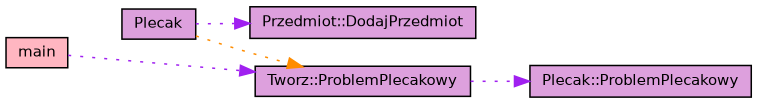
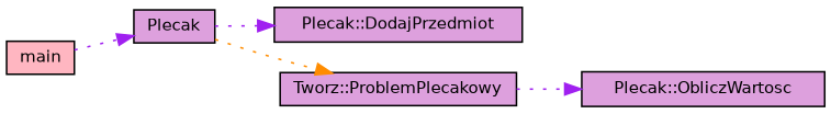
  digraph {
    rankdir=LR
    node [color=black fillcolor=plum fontname=Helvetica fontsize=10 shape=record style=filled]
    edge [color=purple fontname=Helvetica fontsize=10 labelfontname=Helvetica labelfontsize=10 style=dotted]
    n1 [fillcolor=lightpink fontcolor=black height=0.2 label=main width=0.4]
    n2 [height=0.2 label=Plecak width=0.4]
-   n3 [height=0.2 label="Przedmiot::DodajPrzedmiot" width=0.4]
+   n3 [height=0.2 label="Plecak::DodajPrzedmiot" width=0.4]
    n4 [height=0.2 label="Tworz::ProblemPlecakowy" width=0.4]
-   n5 [height=0.2 label="Plecak::ProblemPlecakowy" width=0.4]
-   n1 -> n4
+   n5 [height=0.2 label="Plecak::ObliczWartosc" width=0.4]
+   n1 -> n2
    n2 -> n3
    n2 -> n4 [color=darkorange]
    n4 -> n5
  }
